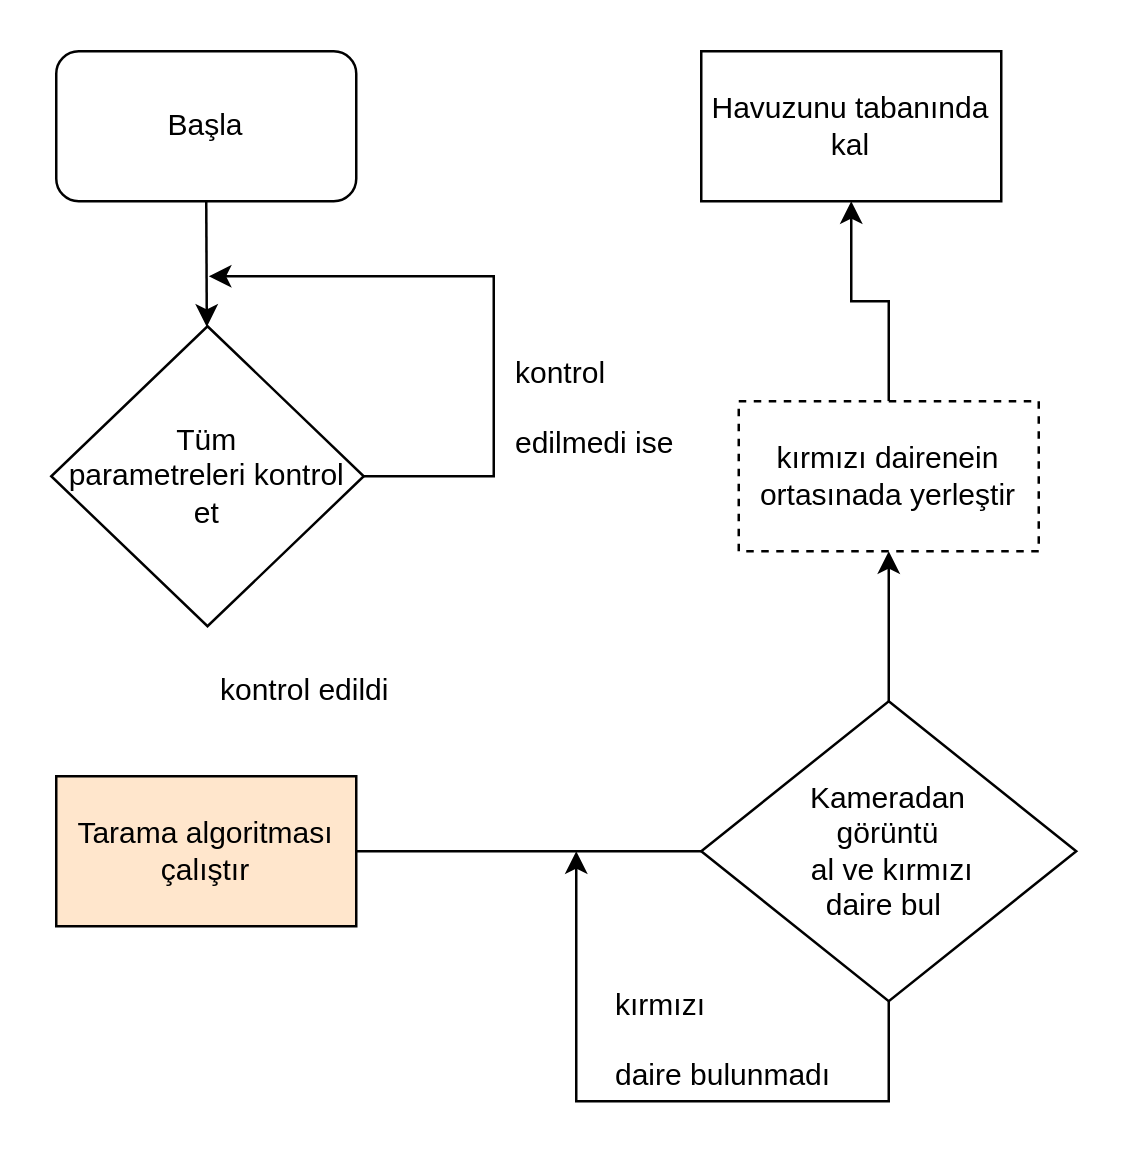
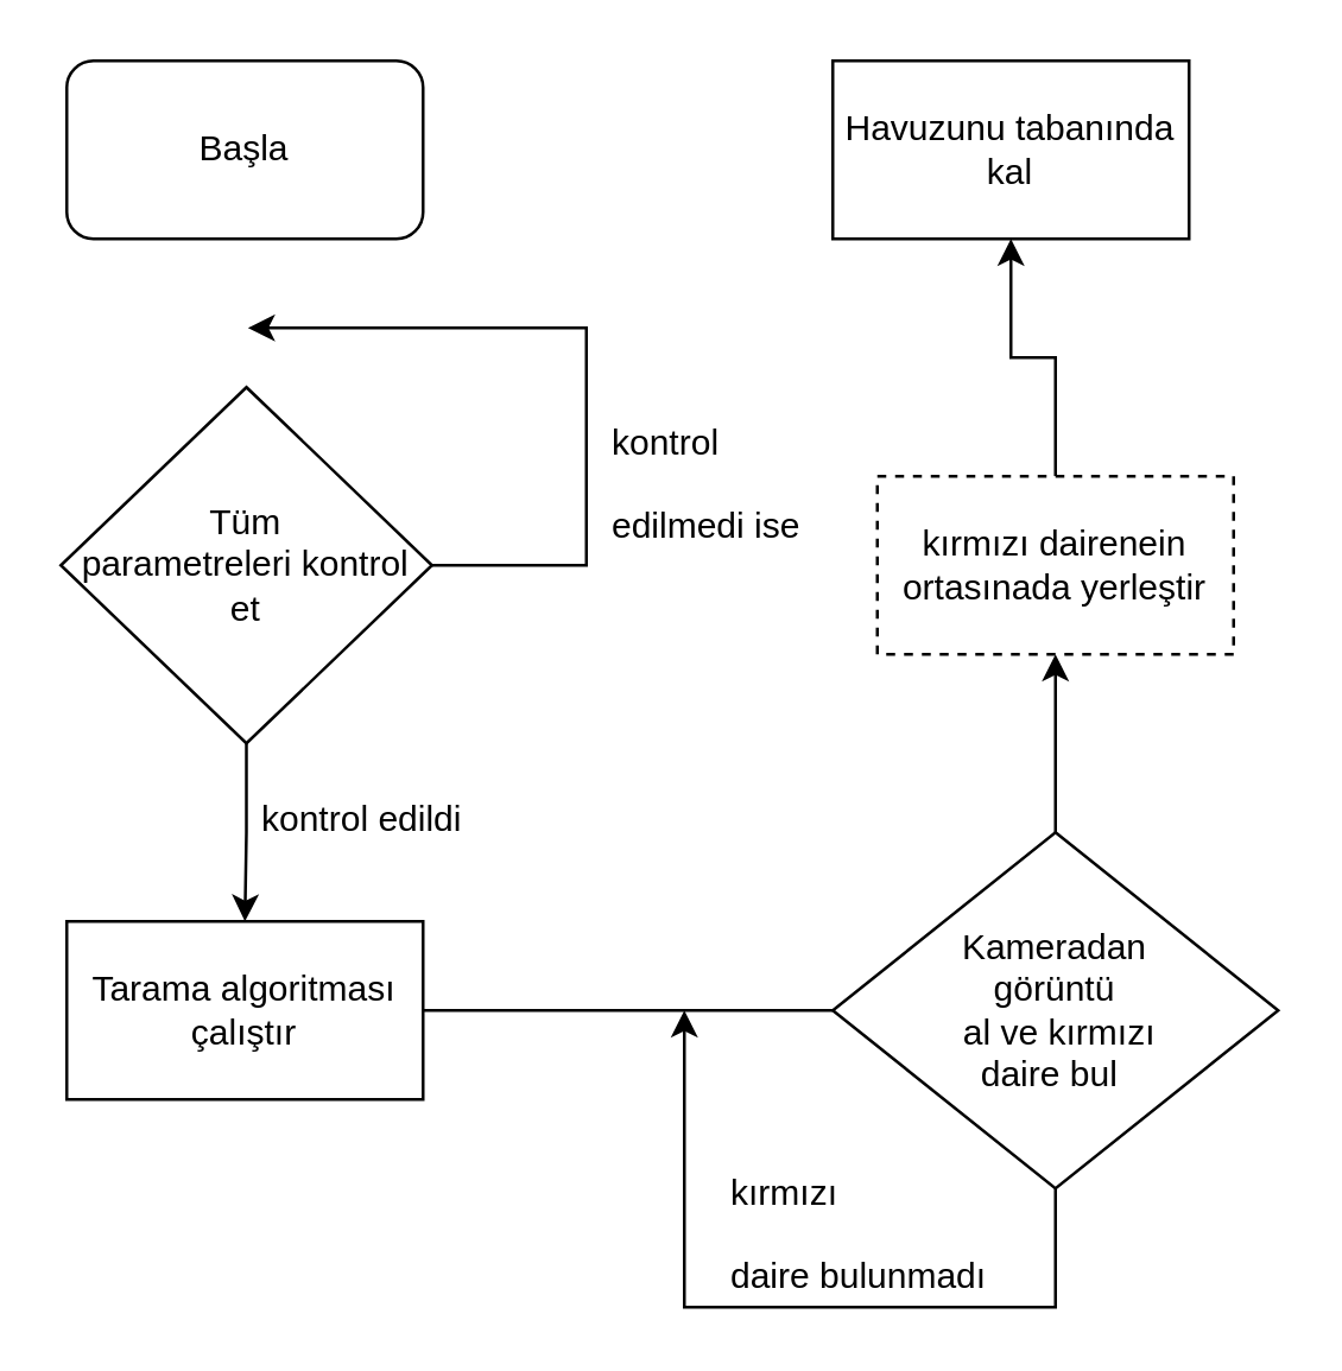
  <mxCell id="0" />
  <mxCell id="1" parent="0" />
  <mxCell id="2" value="Başla" style="rounded=1;whiteSpace=wrap;html=1;" vertex="1" parent="1"><mxGeometry x="22" y="20" width="120" height="60" as="geometry" /></mxCell>
- <mxCell id="3" value="" style="endArrow=classic;html=1;rounded=0;exitX=0.5;exitY=1;exitDx=0;exitDy=0;" edge="1" parent="1" source="2" target="5"><mxGeometry width="50" height="50" relative="1" as="geometry"><mxPoint x="57" y="360" as="sourcePoint" /><mxPoint x="82" y="160" as="targetPoint" /></mxGeometry></mxCell>
+ <mxCell id="4" value="" style="edgeStyle=orthogonalEdgeStyle;rounded=0;orthogonalLoop=1;jettySize=auto;html=1;" edge="1" parent="1" source="5" target="7"><mxGeometry relative="1" as="geometry" /></mxCell>
  <mxCell id="5" value="&lt;div&gt;Tüm &lt;br&gt;&lt;/div&gt;&lt;div&gt;parametreleri kontrol et&lt;/div&gt;" style="rhombus;whiteSpace=wrap;html=1;" vertex="1" parent="1"><mxGeometry x="20" y="130" width="125" height="120" as="geometry" /></mxCell>
  <mxCell id="6" value="" style="edgeStyle=orthogonalEdgeStyle;rounded=0;orthogonalLoop=1;jettySize=auto;html=1;entryX=0;entryY=0.5;entryDx=0;entryDy=0;endArrow=none;" edge="1" parent="1" source="7" target="12"><mxGeometry relative="1" as="geometry"><mxPoint x="260" y="340" as="targetPoint" /></mxGeometry></mxCell>
- <mxCell id="7" value="Tarama algoritması çalıştır" style="rounded=0;whiteSpace=wrap;html=1;fillColor=#ffe6cc;" vertex="1" parent="1"><mxGeometry x="22" y="310" width="120" height="60" as="geometry" /></mxCell>
+ <mxCell id="7" value="Tarama algoritması çalıştır" style="rounded=0;whiteSpace=wrap;html=1;" vertex="1" parent="1"><mxGeometry x="22" y="310" width="120" height="60" as="geometry" /></mxCell>
  <mxCell id="8" value="" style="endArrow=classic;html=1;rounded=0;exitX=1;exitY=0.5;exitDx=0;exitDy=0;" edge="1" parent="1" source="5"><mxGeometry width="50" height="50" relative="1" as="geometry"><mxPoint x="57" y="360" as="sourcePoint" /><mxPoint x="83" y="110" as="targetPoint" /><Array as="points"><mxPoint x="197" y="190" /><mxPoint x="197" y="110" /></Array></mxGeometry></mxCell>
  <mxCell id="9" value="kontrol edildi" style="text;strokeColor=none;fillColor=none;align=left;verticalAlign=middle;spacingLeft=4;spacingRight=4;overflow=hidden;points=[[0,0.5],[1,0.5]];portConstraint=eastwest;rotatable=0;" vertex="1" parent="1"><mxGeometry x="82" y="260" width="98" height="30" as="geometry" /></mxCell>
  <mxCell id="10" value="kontrol &#10;&#10;edilmedi ise&#10;" style="text;strokeColor=none;fillColor=none;align=left;verticalAlign=middle;spacingLeft=4;spacingRight=4;overflow=hidden;points=[[0,0.5],[1,0.5]];portConstraint=eastwest;rotatable=0;" vertex="1" parent="1"><mxGeometry x="200" y="140" width="90" height="50" as="geometry" /></mxCell>
  <mxCell id="11" value="" style="edgeStyle=orthogonalEdgeStyle;rounded=0;orthogonalLoop=1;jettySize=auto;html=1;" edge="1" parent="1" source="12" target="16"><mxGeometry relative="1" as="geometry" /></mxCell>
  <mxCell id="12" value="&lt;div&gt;Kameradan &lt;br&gt;&lt;/div&gt;&lt;div&gt;görüntü&lt;/div&gt;&lt;div&gt;&amp;nbsp;al ve kırmızı &lt;br&gt;&lt;/div&gt;&lt;div&gt;daire bul&amp;nbsp; &lt;/div&gt;" style="rhombus;whiteSpace=wrap;html=1;" vertex="1" parent="1"><mxGeometry x="280" y="280" width="150" height="120" as="geometry" /></mxCell>
  <mxCell id="13" value="" style="endArrow=classic;html=1;rounded=0;exitX=0.5;exitY=1;exitDx=0;exitDy=0;" edge="1" parent="1" source="12"><mxGeometry width="50" height="50" relative="1" as="geometry"><mxPoint x="390" y="360" as="sourcePoint" /><mxPoint x="230" y="340" as="targetPoint" /><Array as="points"><mxPoint x="355" y="440" /><mxPoint x="290" y="440" /><mxPoint x="230" y="440" /></Array></mxGeometry></mxCell>
  <mxCell id="14" value="kırmızı &#10;&#10;daire bulunmadı" style="text;strokeColor=none;fillColor=none;align=left;verticalAlign=middle;spacingLeft=4;spacingRight=4;overflow=hidden;points=[[0,0.5],[1,0.5]];portConstraint=eastwest;rotatable=0;" vertex="1" parent="1"><mxGeometry x="240" y="390" width="120" height="50" as="geometry" /></mxCell>
  <mxCell id="15" value="" style="edgeStyle=orthogonalEdgeStyle;rounded=0;orthogonalLoop=1;jettySize=auto;html=1;" edge="1" parent="1" source="16" target="17"><mxGeometry relative="1" as="geometry" /></mxCell>
  <mxCell id="16" value="kırmızı dairenein ortasınada yerleştir" style="whiteSpace=wrap;html=1;dashed=1;" vertex="1" parent="1"><mxGeometry x="295" y="160" width="120" height="60" as="geometry" /></mxCell>
  <mxCell id="17" value="Havuzunu tabanında kal" style="whiteSpace=wrap;html=1;" vertex="1" parent="1"><mxGeometry x="280" y="20" width="120" height="60" as="geometry" /></mxCell>
